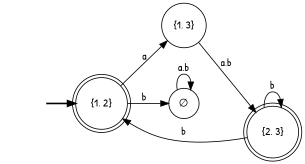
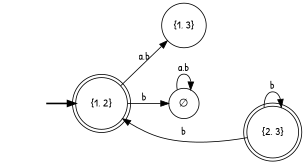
  digraph {
    fontname="Patrick Hand"
    rankdir=LR
    node [fontname="Patrick Hand" shape=doublecircle]
    edge [fontname="Patrick Hand"]
    fake [style=invisible shape=""]
    "{1, 2}" [root=true]
    "{1, 3}" [shape=circle]
    "∅" [shape=circle]
    "{2, 3}"
    fake -> "{1, 2}" [style=bold]
-   "{1, 2}" -> "{1, 3}" [label=a]
+   "{1, 2}" -> "{1, 3}" [label="a,b"]
    "{1, 2}" -> "∅" [label=b]
-   "{1, 3}" -> "{2, 3}" [label="a,b"]
    "∅" -> "∅" [label="a,b"]
    "{2, 3}" -> "{1, 2}" [label=b]
    "{2, 3}" -> "{2, 3}" [label=b]
  }
